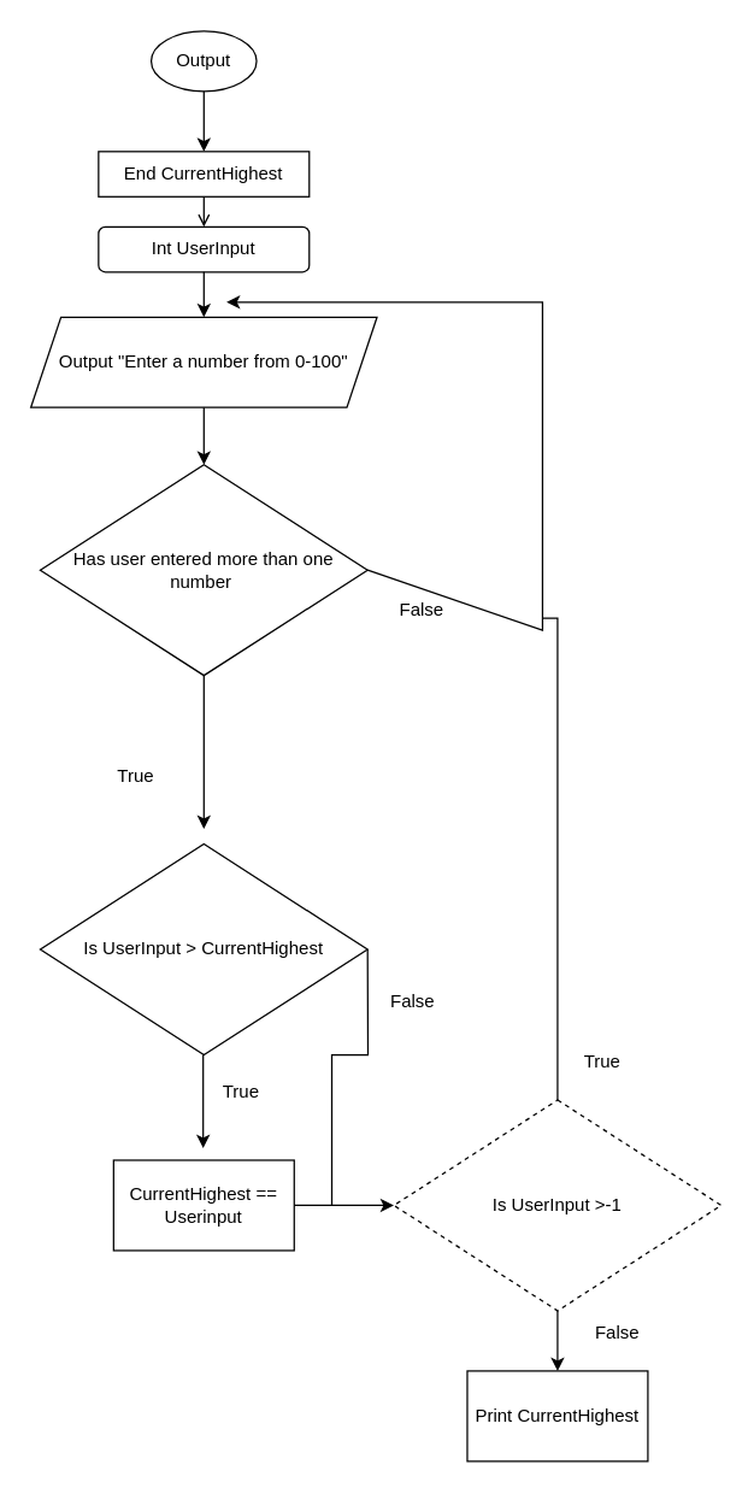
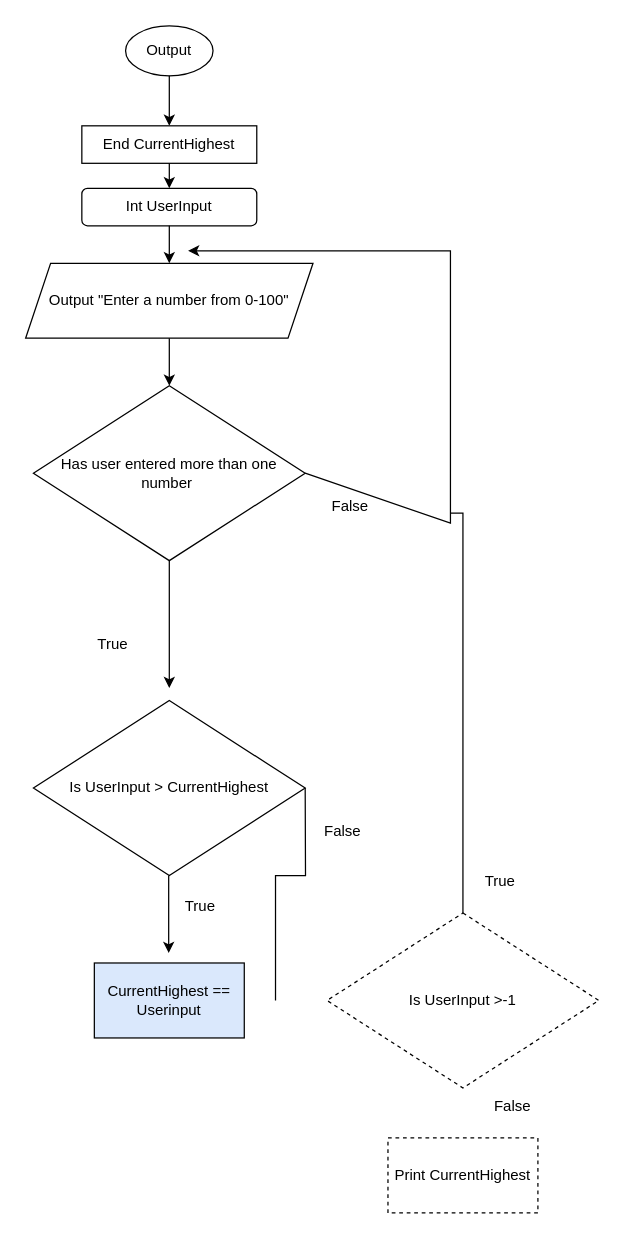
  <mxCell id="0" />
  <mxCell id="1" parent="0" />
  <mxCell id="2" value="Output" style="ellipse;whiteSpace=wrap;html=1;" vertex="1" parent="1"><mxGeometry x="100" y="20" width="70" height="40" as="geometry" /></mxCell>
  <mxCell id="3" value="" style="endArrow=classic;html=1;rounded=0;exitX=0.5;exitY=1;exitDx=0;exitDy=0;" edge="1" parent="1" source="2"><mxGeometry width="50" height="50" relative="1" as="geometry"><mxPoint x="370" y="400" as="sourcePoint" /><mxPoint x="135" y="100" as="targetPoint" /></mxGeometry></mxCell>
  <mxCell id="4" value="Output &quot;Enter a number from 0-100&quot;" style="shape=parallelogram;perimeter=parallelogramPerimeter;whiteSpace=wrap;html=1;fixedSize=1;" vertex="1" parent="1"><mxGeometry x="20" y="210" width="230" height="60" as="geometry" /></mxCell>
  <mxCell id="5" value="End CurrentHighest" style="rounded=0;whiteSpace=wrap;html=1;" vertex="1" parent="1"><mxGeometry x="65" y="100" width="140" height="30" as="geometry" /></mxCell>
  <mxCell id="6" value="" style="endArrow=classic;html=1;rounded=0;exitX=0.5;exitY=1;exitDx=0;exitDy=0;entryX=0.5;entryY=0;entryDx=0;entryDy=0;" edge="1" parent="1" source="4" target="8"><mxGeometry width="50" height="50" relative="1" as="geometry"><mxPoint x="145" y="70" as="sourcePoint" /><mxPoint x="290" y="120" as="targetPoint" /></mxGeometry></mxCell>
- <mxCell id="7" value="" style="endArrow=open;html=1;rounded=0;exitX=0.5;exitY=1;exitDx=0;exitDy=0;entryX=0.5;entryY=0;entryDx=0;entryDy=0;" edge="1" parent="1" source="5" target="10"><mxGeometry width="50" height="50" relative="1" as="geometry"><mxPoint x="170" y="230" as="sourcePoint" /><mxPoint x="145" y="240" as="targetPoint" /></mxGeometry></mxCell>
+ <mxCell id="7" value="" style="endArrow=classic;html=1;rounded=0;exitX=0.5;exitY=1;exitDx=0;exitDy=0;entryX=0.5;entryY=0;entryDx=0;entryDy=0;" edge="1" parent="1" source="5" target="10"><mxGeometry width="50" height="50" relative="1" as="geometry"><mxPoint x="170" y="230" as="sourcePoint" /><mxPoint x="145" y="240" as="targetPoint" /></mxGeometry></mxCell>
  <mxCell id="8" value="Has user entered more than one number&amp;nbsp;" style="rhombus;whiteSpace=wrap;html=1;" vertex="1" parent="1"><mxGeometry x="26.25" y="308" width="217.5" height="140" as="geometry" /></mxCell>
  <mxCell id="9" value="" style="endArrow=classic;html=1;rounded=0;exitX=1;exitY=0.5;exitDx=0;exitDy=0;" edge="1" parent="1" source="8"><mxGeometry width="50" height="50" relative="1" as="geometry"><mxPoint x="370" y="390" as="sourcePoint" /><mxPoint x="150" y="200" as="targetPoint" /><Array as="points"><mxPoint x="360" y="418" /><mxPoint x="360" y="200" /></Array></mxGeometry></mxCell>
  <mxCell id="10" value="Int UserInput" style="whiteSpace=wrap;html=1;rounded=1;" vertex="1" parent="1"><mxGeometry x="65" y="150" width="140" height="30" as="geometry" /></mxCell>
  <mxCell id="11" value="" style="endArrow=classic;html=1;rounded=0;exitX=0.5;exitY=1;exitDx=0;exitDy=0;entryX=0.5;entryY=0;entryDx=0;entryDy=0;" edge="1" parent="1" source="10" target="4"><mxGeometry width="50" height="50" relative="1" as="geometry"><mxPoint x="145" y="140" as="sourcePoint" /><mxPoint x="145" y="160" as="targetPoint" /></mxGeometry></mxCell>
  <mxCell id="12" value="False" style="text;html=1;strokeColor=none;fillColor=none;align=center;verticalAlign=middle;whiteSpace=wrap;rounded=0;" vertex="1" parent="1"><mxGeometry x="250" y="390" width="60" height="30" as="geometry" /></mxCell>
  <mxCell id="13" value="True" style="text;html=1;strokeColor=none;fillColor=none;align=center;verticalAlign=middle;whiteSpace=wrap;rounded=0;" vertex="1" parent="1"><mxGeometry x="60" y="500" width="60" height="30" as="geometry" /></mxCell>
  <mxCell id="14" value="" style="endArrow=classic;html=1;rounded=0;exitX=0.5;exitY=1;exitDx=0;exitDy=0;" edge="1" parent="1" source="8"><mxGeometry width="50" height="50" relative="1" as="geometry"><mxPoint x="370" y="390" as="sourcePoint" /><mxPoint x="135" y="550" as="targetPoint" /></mxGeometry></mxCell>
  <mxCell id="15" value="Is UserInput &amp;gt; CurrentHighest" style="rhombus;whiteSpace=wrap;html=1;" vertex="1" parent="1"><mxGeometry x="26.25" y="560" width="217.5" height="140" as="geometry" /></mxCell>
  <mxCell id="16" value="" style="endArrow=classic;html=1;rounded=0;exitX=0.5;exitY=1;exitDx=0;exitDy=0;" edge="1" parent="1"><mxGeometry width="50" height="50" relative="1" as="geometry"><mxPoint x="134.5" y="700" as="sourcePoint" /><mxPoint x="134.5" y="762" as="targetPoint" /></mxGeometry></mxCell>
- <mxCell id="17" value="CurrentHighest == Userinput" style="rounded=0;whiteSpace=wrap;html=1;" vertex="1" parent="1"><mxGeometry x="75" y="770" width="120" height="60" as="geometry" /></mxCell>
+ <mxCell id="17" value="CurrentHighest == Userinput" style="rounded=0;whiteSpace=wrap;html=1;fillColor=#dae8fc;" vertex="1" parent="1"><mxGeometry x="75" y="770" width="120" height="60" as="geometry" /></mxCell>
  <mxCell id="18" value="Is UserInput &amp;gt;-1" style="rhombus;whiteSpace=wrap;html=1;dashed=1;" vertex="1" parent="1"><mxGeometry x="261.25" y="730" width="217.5" height="140" as="geometry" /></mxCell>
- <mxCell id="19" value="" style="endArrow=classic;html=1;rounded=0;exitX=1;exitY=0.5;exitDx=0;exitDy=0;entryX=0;entryY=0.5;entryDx=0;entryDy=0;" edge="1" parent="1" source="17" target="18"><mxGeometry width="50" height="50" relative="1" as="geometry"><mxPoint x="370" y="630" as="sourcePoint" /><mxPoint x="420" y="580" as="targetPoint" /></mxGeometry></mxCell>
- <mxCell id="20" value="Print CurrentHighest" style="rounded=0;whiteSpace=wrap;html=1;" vertex="1" parent="1"><mxGeometry x="310" y="910" width="120" height="60" as="geometry" /></mxCell>
- <mxCell id="21" value="" style="endArrow=classic;html=1;rounded=0;exitX=0.5;exitY=1;exitDx=0;exitDy=0;entryX=0.5;entryY=0;entryDx=0;entryDy=0;" edge="1" parent="1" source="18" target="20"><mxGeometry width="50" height="50" relative="1" as="geometry"><mxPoint x="370" y="1010" as="sourcePoint" /><mxPoint x="420" y="960" as="targetPoint" /></mxGeometry></mxCell>
+ <mxCell id="20" value="Print CurrentHighest" style="rounded=0;whiteSpace=wrap;html=1;dashed=1;" vertex="1" parent="1"><mxGeometry x="310" y="910" width="120" height="60" as="geometry" /></mxCell>
  <mxCell id="22" value="" style="endArrow=none;html=1;rounded=0;exitX=0.5;exitY=0;exitDx=0;exitDy=0;" edge="1" parent="1" source="18"><mxGeometry width="50" height="50" relative="1" as="geometry"><mxPoint x="370" y="520" as="sourcePoint" /><mxPoint x="360" y="410" as="targetPoint" /><Array as="points"><mxPoint x="370" y="410" /></Array></mxGeometry></mxCell>
  <mxCell id="23" value="True" style="text;html=1;strokeColor=none;fillColor=none;align=center;verticalAlign=middle;whiteSpace=wrap;rounded=0;" vertex="1" parent="1"><mxGeometry x="370" y="690" width="60" height="30" as="geometry" /></mxCell>
  <mxCell id="24" value="False" style="text;html=1;strokeColor=none;fillColor=none;align=center;verticalAlign=middle;whiteSpace=wrap;rounded=0;" vertex="1" parent="1"><mxGeometry x="380" y="870" width="60" height="30" as="geometry" /></mxCell>
  <mxCell id="25" value="True" style="text;html=1;strokeColor=none;fillColor=none;align=center;verticalAlign=middle;whiteSpace=wrap;rounded=0;" vertex="1" parent="1"><mxGeometry x="130" y="710" width="60" height="30" as="geometry" /></mxCell>
  <mxCell id="26" value="" style="endArrow=none;html=1;rounded=0;entryX=1;entryY=0.5;entryDx=0;entryDy=0;" edge="1" parent="1" target="15"><mxGeometry width="50" height="50" relative="1" as="geometry"><mxPoint x="220" y="800" as="sourcePoint" /><mxPoint x="420" y="710" as="targetPoint" /><Array as="points"><mxPoint x="220" y="750" /><mxPoint x="220" y="700" /><mxPoint x="244" y="700" /></Array></mxGeometry></mxCell>
  <mxCell id="27" value="False" style="text;html=1;strokeColor=none;fillColor=none;align=center;verticalAlign=middle;whiteSpace=wrap;rounded=0;" vertex="1" parent="1"><mxGeometry x="243.75" y="650" width="60" height="30" as="geometry" /></mxCell>
